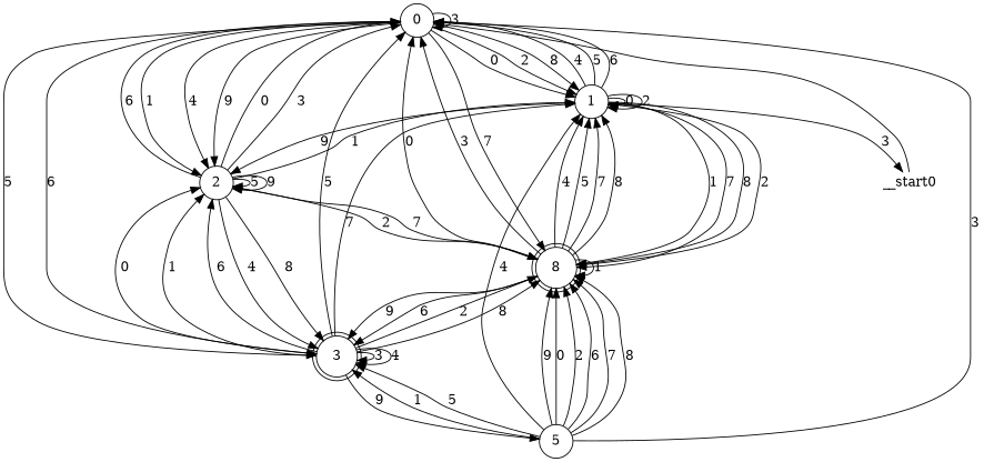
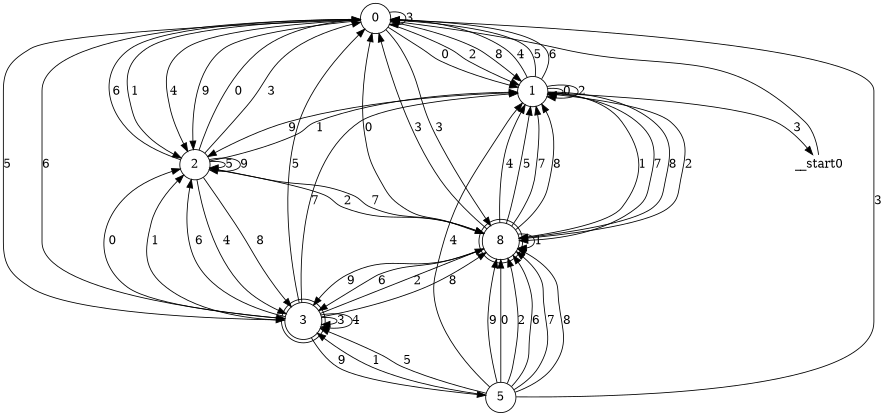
  digraph {
    node [shape=circle]
    n1 [label=0]
    n2 [label=1]
    n3 [label=2]
    n4 [label=3 shape=doublecircle]
    n5 [label=8 shape=doublecircle]
    __start0 [height=0 shape=none width=0]
    n7 [label=5]
    n1 -> n1 [label=3]
    n1 -> n2 [label=0]
    n1 -> n2 [label=2]
    n1 -> n2 [label=8]
    n1 -> n3 [label=1]
    n1 -> n3 [label=4]
    n1 -> n3 [label=9]
    n1 -> n4 [label=5]
    n1 -> n4 [label=6]
-   n1 -> n5 [label=7]
+   n1 -> n5 [label=3]
    n2 -> n1 [label=4]
    n2 -> n1 [label=5]
    n2 -> n1 [label=6]
    n2 -> n2 [label=0]
    n2 -> n2 [label=2]
    n2 -> n3 [label=9]
    n2 -> n5 [label=1]
    n2 -> n5 [label=7]
    n2 -> n5 [label=8]
    n2 -> __start0 [label=3]
    n3 -> n1 [label=0]
    n3 -> n1 [label=3]
    n3 -> n1 [label=6]
    n3 -> n2 [label=1]
    n3 -> n3 [label=5]
    n3 -> n3 [label=9]
    n3 -> n4 [label=4]
    n3 -> n4 [label=8]
    n3 -> n5 [label=2]
    n3 -> n5 [label=7]
    n4 -> n1 [label=5]
    n4 -> n2 [label=7]
    n4 -> n3 [label=0]
    n4 -> n3 [label=1]
    n4 -> n3 [label=6]
    n4 -> n4 [label=3]
    n4 -> n4 [label=4]
    n4 -> n5 [label=2]
    n4 -> n5 [label=8]
    n4 -> n7 [label=9]
    n5 -> n1 [label=0]
    n5 -> n1 [label=3]
    n5 -> n2 [label=2]
    n5 -> n2 [label=4]
    n5 -> n2 [label=5]
    n5 -> n2 [label=7]
    n5 -> n2 [label=8]
    n5 -> n4 [label=6]
    n5 -> n4 [label=9]
    n5 -> n5 [label=1]
    __start0 -> n1
    n7 -> n1 [label=3]
    n7 -> n2 [label=4]
    n7 -> n4 [label=1]
    n7 -> n4 [label=5]
    n7 -> n5 [label=0]
    n7 -> n5 [label=2]
    n7 -> n5 [label=6]
    n7 -> n5 [label=7]
    n7 -> n5 [label=8]
    n7 -> n5 [label=9]
  }
